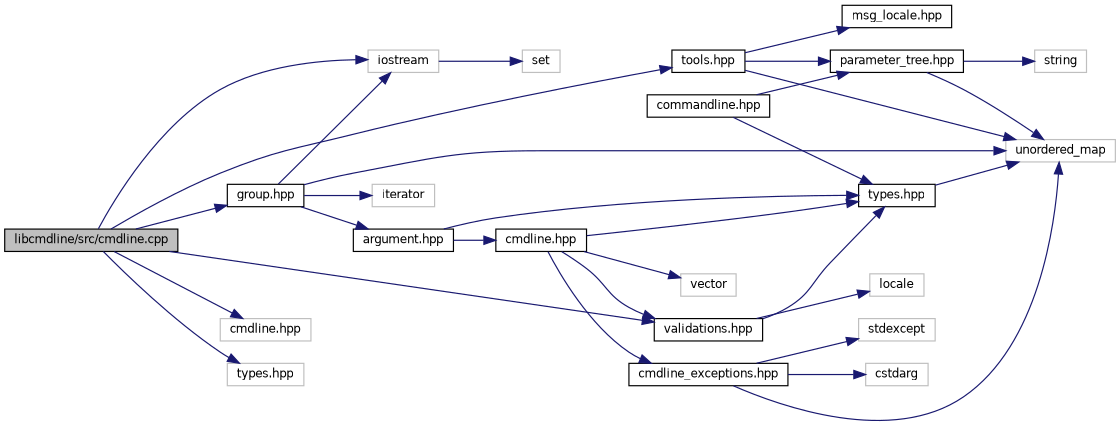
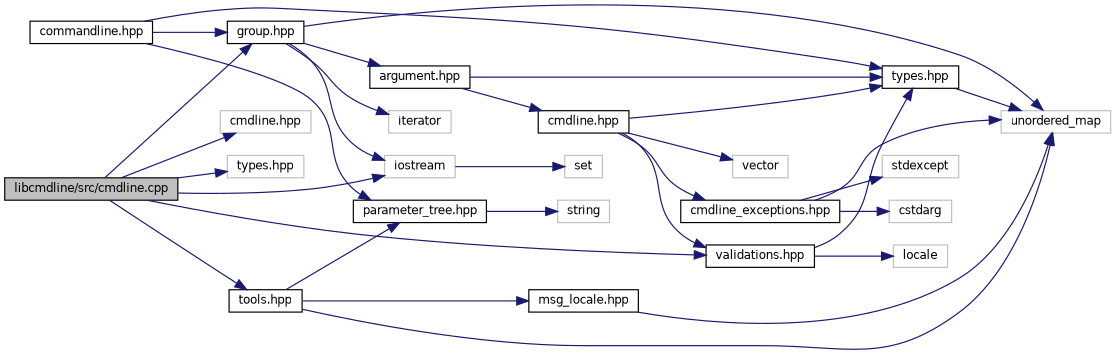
  digraph {
    rankdir=LR
    node [color=black fillcolor=white fontname=Helvetica fontsize=10 shape=record style=filled]
    edge [color=midnightblue fontname=Helvetica fontsize=10 labelfontname=Helvetica labelfontsize=10 style=solid]
    n1 [fillcolor=grey75 fontcolor=black height=0.2 label="libcmdline/src/cmdline.cpp" width=0.4]
    n2 [color=grey75 height=0.2 label=iostream width=0.4]
    n3 [color=grey75 height=0.2 label="cmdline.hpp" width=0.4]
    n4 [height=0.2 label="validations.hpp" width=0.4]
    n5 [color=grey75 height=0.2 label="types.hpp" width=0.4]
    n6 [height=0.2 label="tools.hpp" width=0.4]
    n7 [height=0.2 label="group.hpp" width=0.4]
    n8 [color=grey75 height=0.2 label=set width=0.4]
    n9 [height=0.2 label="commandline.hpp" width=0.4]
    n10 [height=0.2 label="types.hpp" width=0.4]
    n11 [height=0.2 label="parameter_tree.hpp" width=0.4]
    n12 [color=grey75 height=0.2 label=locale width=0.4]
    n13 [color=grey75 height=0.2 label=unordered_map width=0.4]
    n14 [height=0.2 label="msg_locale.hpp" width=0.4]
    n15 [color=grey75 height=0.2 label=iterator width=0.4]
    n16 [height=0.2 label="argument.hpp" width=0.4]
    n17 [color=grey75 height=0.2 label=string width=0.4]
    n18 [height=0.2 label="cmdline.hpp" width=0.4]
    n19 [color=grey75 height=0.2 label=vector width=0.4]
    n20 [height=0.2 label="cmdline_exceptions.hpp" width=0.4]
    n21 [color=grey75 height=0.2 label=stdexcept width=0.4]
    n22 [color=grey75 height=0.2 label=cstdarg width=0.4]
    n1 -> n2
    n1 -> n3
    n1 -> n4
    n1 -> n5
    n1 -> n6
    n1 -> n7
    n2 -> n8
    n4 -> n10
    n4 -> n12
    n6 -> n11
    n6 -> n13
    n6 -> n14
    n7 -> n2
    n7 -> n13
    n7 -> n15
    n7 -> n16
+   n9 -> n7
    n9 -> n10
    n9 -> n11
    n10 -> n13
-   n11 -> n13
+   n14 -> n13
    n11 -> n17
    n16 -> n10
    n16 -> n18
    n18 -> n4
    n18 -> n10
    n18 -> n19
    n18 -> n20
    n20 -> n13
    n20 -> n21
    n20 -> n22
  }
